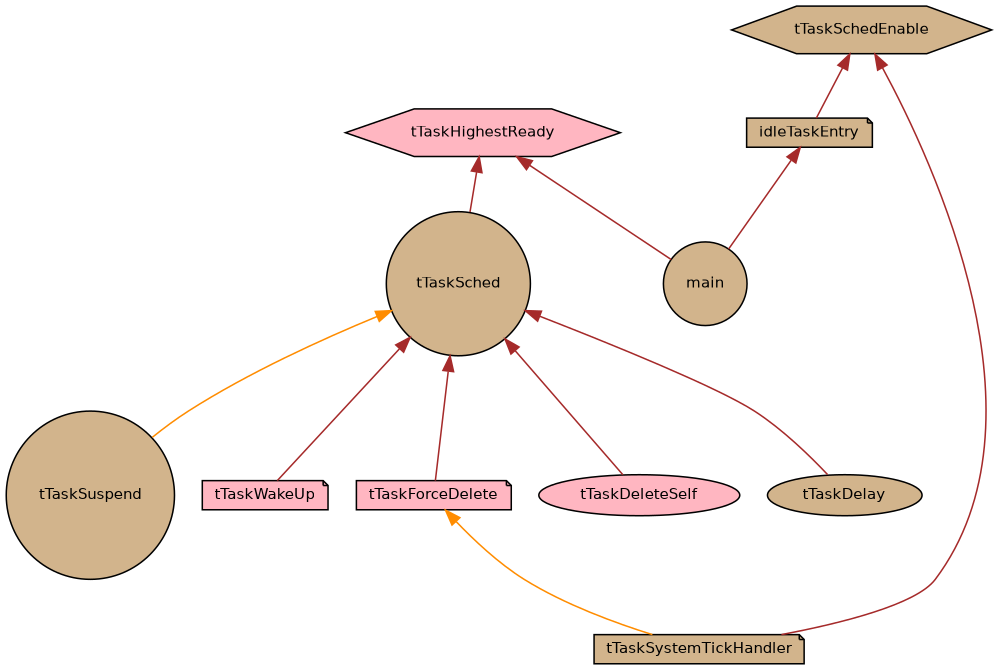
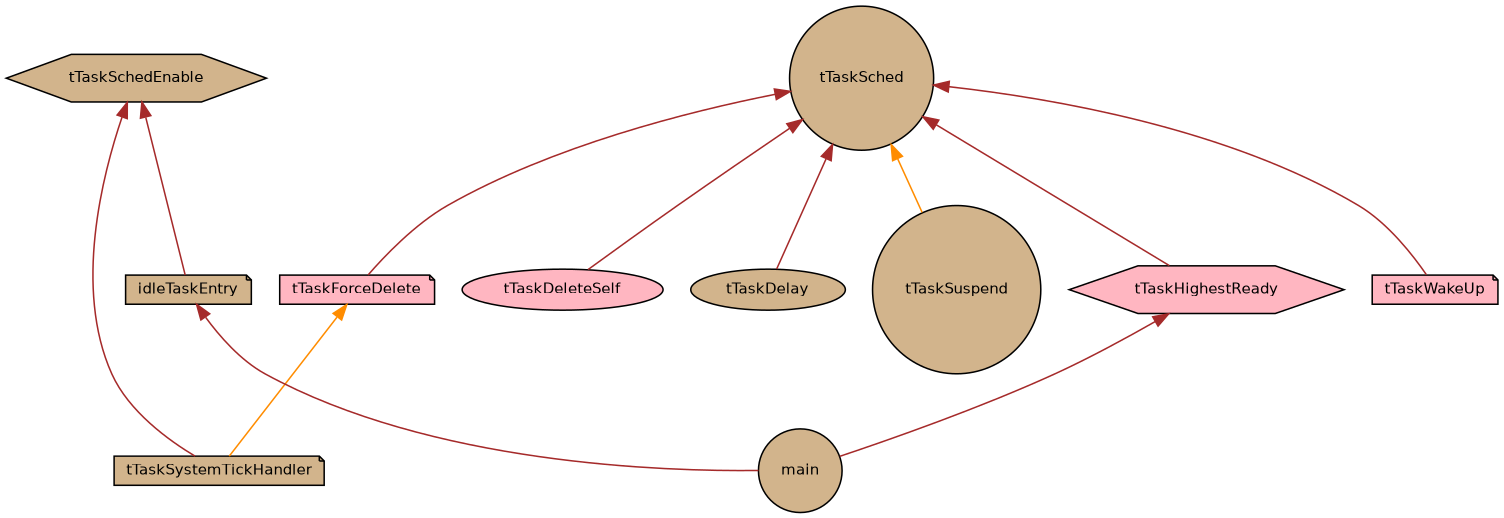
  digraph {
    rankdir=TB
    node [color=black fillcolor=tan fontname=Helvetica fontsize=10 shape=note style=filled]
    edge [color=brown dir=back fontname=Helvetica fontsize=10 labelfontname=Helvetica labelfontsize=10 style=solid]
    n1 [fillcolor=lightpink fontcolor=black height=0.2 label=tTaskHighestReady shape=hexagon width=0.4]
    n2 [height=0.2 label=tTaskSched shape=circle width=0.4]
    n3 [height=0.2 label=main shape=circle width=0.4]
    n4 [height=0.2 label=tTaskSuspend shape=circle width=0.4]
    n5 [fillcolor=lightpink height=0.2 label=tTaskWakeUp width=0.4]
    n6 [fillcolor=lightpink height=0.2 label=tTaskForceDelete width=0.4]
    n7 [fillcolor=lightpink height=0.2 label=tTaskDeleteSelf shape=ellipse width=0.4]
    n8 [height=0.2 label=tTaskDelay shape=ellipse width=0.4]
    n9 [height=0.2 label=tTaskSchedEnable shape=hexagon width=0.4]
    n10 [height=0.2 label=tTaskSystemTickHandler width=0.4]
    n11 [height=0.2 label=idleTaskEntry width=0.4]
-   n1 -> n2
+   n2 -> n1
    n1 -> n3
    n2 -> n4 [color=darkorange]
    n2 -> n5
    n2 -> n6
    n2 -> n7
    n2 -> n8
    n6 -> n10 [color=darkorange]
    n9 -> n10
    n9 -> n11
    n11 -> n3
  }
